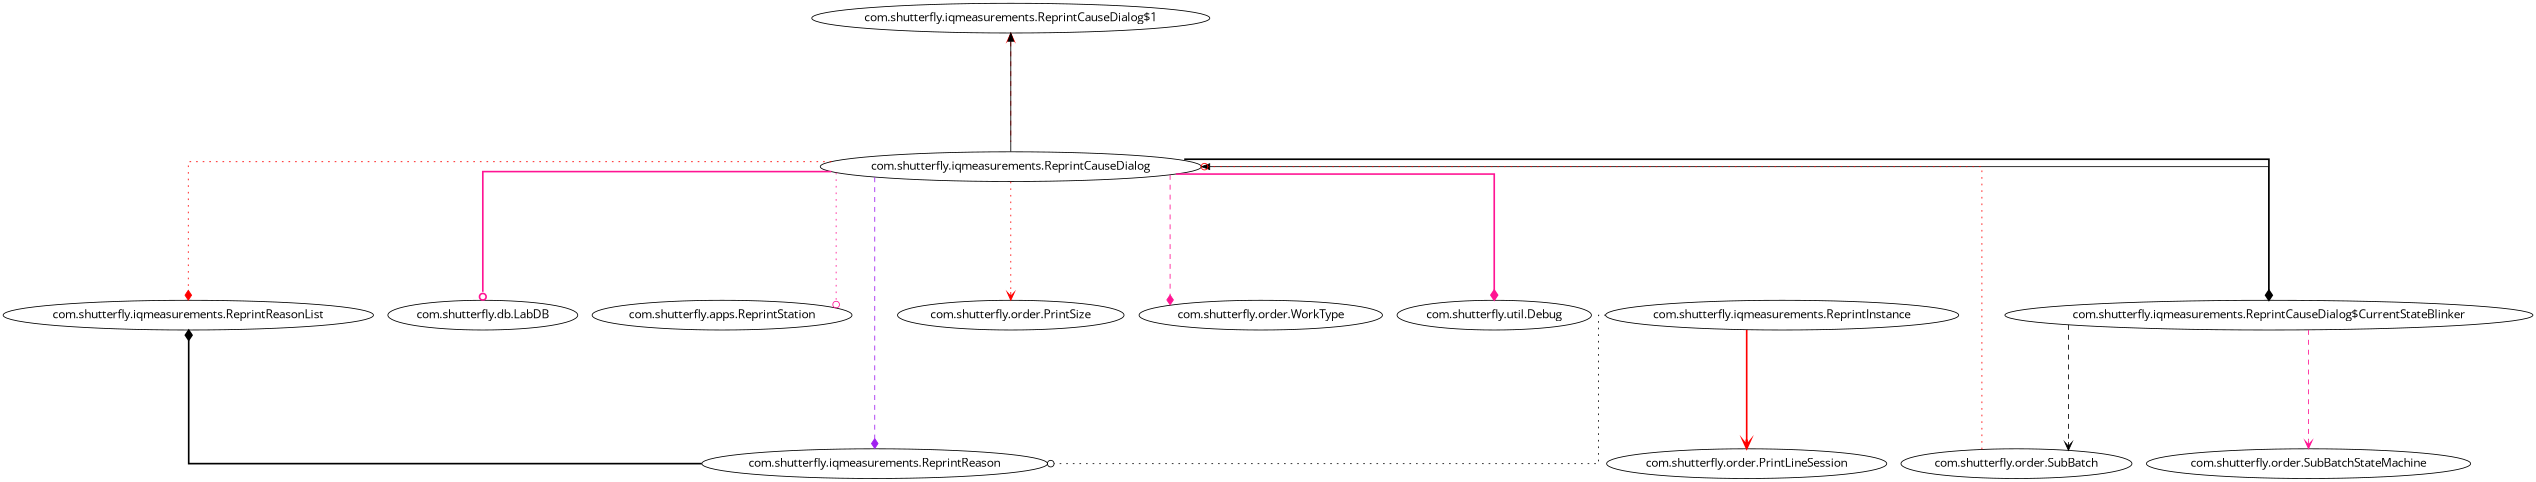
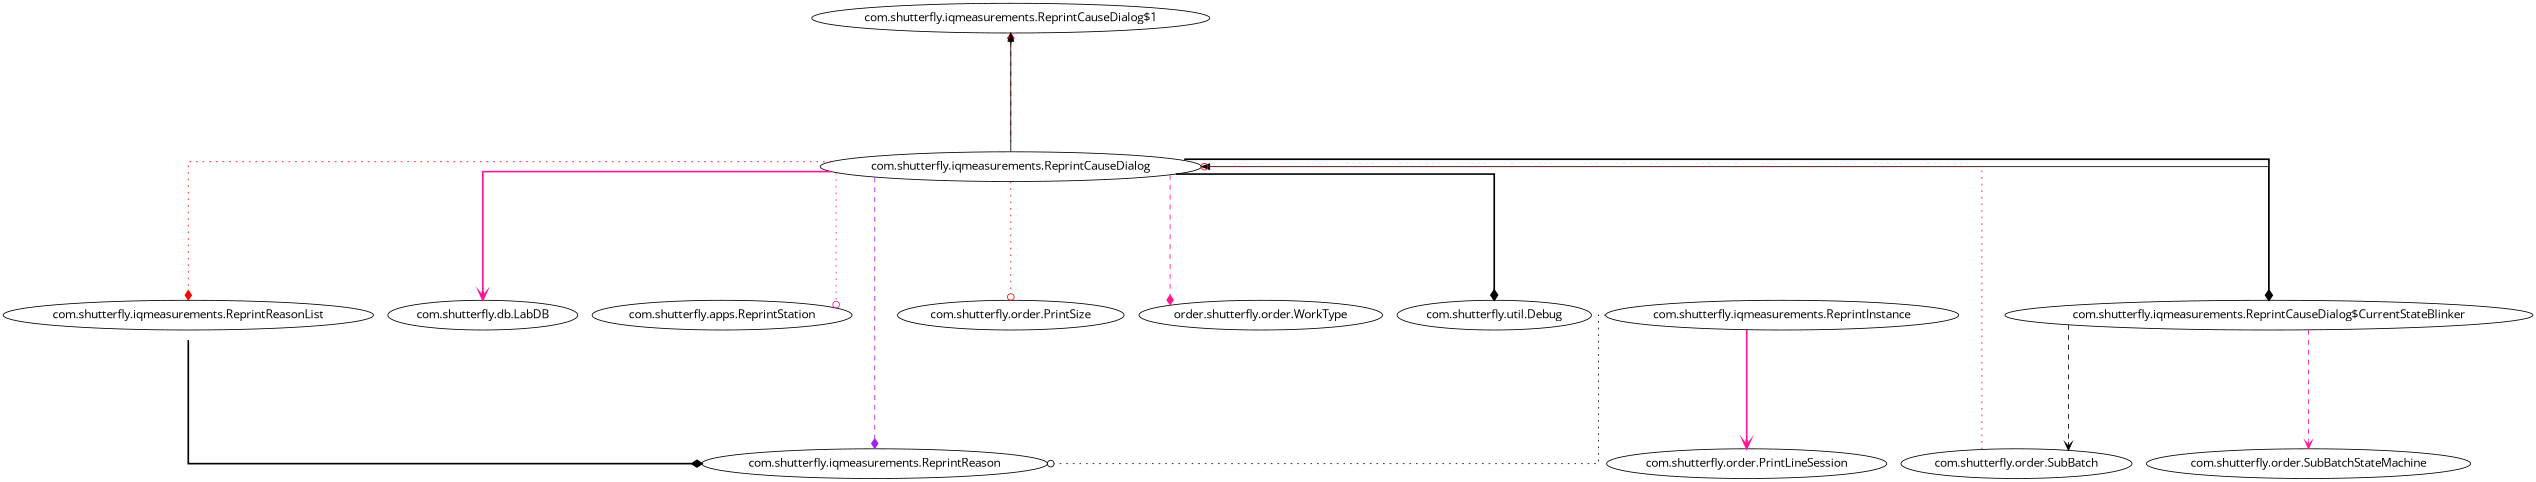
  digraph {
    concentrate=true
    fontname="Open Sans"
    rankdir=TB
    ranksep=2.0
    splines=ortho
    node [fontname="Open Sans"]
    edge [arrowhead=diamond color=red fontname="Open Sans" style=dashed]
    "com.shutterfly.iqmeasurements.ReprintCauseDialog$1"
    "com.shutterfly.iqmeasurements.ReprintCauseDialog"
    "com.shutterfly.iqmeasurements.ReprintCauseDialog$CurrentStateBlinker"
    "com.shutterfly.iqmeasurements.ReprintReasonList"
    "com.shutterfly.db.LabDB"
    "com.shutterfly.apps.ReprintStation"
    "com.shutterfly.iqmeasurements.ReprintReason"
    "com.shutterfly.order.PrintSize"
-   "com.shutterfly.order.WorkType"
+   "com.shutterfly.order.WorkType" [label="order.shutterfly.order.WorkType"]
    "com.shutterfly.util.Debug"
    "com.shutterfly.order.SubBatch"
    "com.shutterfly.order.SubBatchStateMachine"
    "com.shutterfly.iqmeasurements.ReprintInstance"
    "com.shutterfly.order.PrintLineSession"
-   "com.shutterfly.iqmeasurements.ReprintCauseDialog$1" -> "com.shutterfly.iqmeasurements.ReprintCauseDialog" [arrowhead=vee]
+   "com.shutterfly.iqmeasurements.ReprintCauseDialog$1" -> "com.shutterfly.iqmeasurements.ReprintCauseDialog"
    "com.shutterfly.iqmeasurements.ReprintCauseDialog" -> "com.shutterfly.iqmeasurements.ReprintCauseDialog$1" [arrowhead="" color="" style=""]
    "com.shutterfly.iqmeasurements.ReprintCauseDialog" -> "com.shutterfly.iqmeasurements.ReprintCauseDialog$CurrentStateBlinker" [color=black style=bold]
    "com.shutterfly.iqmeasurements.ReprintCauseDialog" -> "com.shutterfly.iqmeasurements.ReprintReasonList" [style=dotted]
-   "com.shutterfly.iqmeasurements.ReprintCauseDialog" -> "com.shutterfly.db.LabDB" [arrowhead=odot color=deeppink style=bold]
+   "com.shutterfly.iqmeasurements.ReprintCauseDialog" -> "com.shutterfly.db.LabDB" [arrowhead=vee color=deeppink style=bold]
    "com.shutterfly.iqmeasurements.ReprintCauseDialog" -> "com.shutterfly.apps.ReprintStation" [arrowhead=odot color=deeppink style=dotted]
    "com.shutterfly.iqmeasurements.ReprintCauseDialog" -> "com.shutterfly.iqmeasurements.ReprintReason" [color=purple]
-   "com.shutterfly.iqmeasurements.ReprintCauseDialog" -> "com.shutterfly.order.PrintSize" [arrowhead=vee style=dotted]
+   "com.shutterfly.iqmeasurements.ReprintCauseDialog" -> "com.shutterfly.order.PrintSize" [arrowhead=odot style=dotted]
    "com.shutterfly.iqmeasurements.ReprintCauseDialog" -> "com.shutterfly.order.WorkType" [color=deeppink]
-   "com.shutterfly.iqmeasurements.ReprintCauseDialog" -> "com.shutterfly.util.Debug" [color=deeppink style=bold]
+   "com.shutterfly.iqmeasurements.ReprintCauseDialog" -> "com.shutterfly.util.Debug" [color=black style=bold]
    "com.shutterfly.iqmeasurements.ReprintCauseDialog$CurrentStateBlinker" -> "com.shutterfly.iqmeasurements.ReprintCauseDialog" [arrowhead="" color="" style=""]
    "com.shutterfly.iqmeasurements.ReprintCauseDialog$CurrentStateBlinker" -> "com.shutterfly.order.SubBatch" [arrowhead=vee color=black]
    "com.shutterfly.iqmeasurements.ReprintCauseDialog$CurrentStateBlinker" -> "com.shutterfly.order.SubBatchStateMachine" [arrowhead=vee color=deeppink]
-   "com.shutterfly.iqmeasurements.ReprintReason" -> "com.shutterfly.iqmeasurements.ReprintReasonList" [color=black style=bold]
+   "com.shutterfly.iqmeasurements.ReprintReasonList" -> "com.shutterfly.iqmeasurements.ReprintReason" [color=black style=bold]
    "com.shutterfly.order.SubBatch" -> "com.shutterfly.iqmeasurements.ReprintCauseDialog" [arrowhead=odot style=dotted]
    "com.shutterfly.iqmeasurements.ReprintInstance" -> "com.shutterfly.iqmeasurements.ReprintReason" [arrowhead=odot color=black style=dotted]
-   "com.shutterfly.iqmeasurements.ReprintInstance" -> "com.shutterfly.order.PrintLineSession" [arrowhead=vee style=bold]
+   "com.shutterfly.iqmeasurements.ReprintInstance" -> "com.shutterfly.order.PrintLineSession" [arrowhead=vee color=deeppink style=bold]
  }
